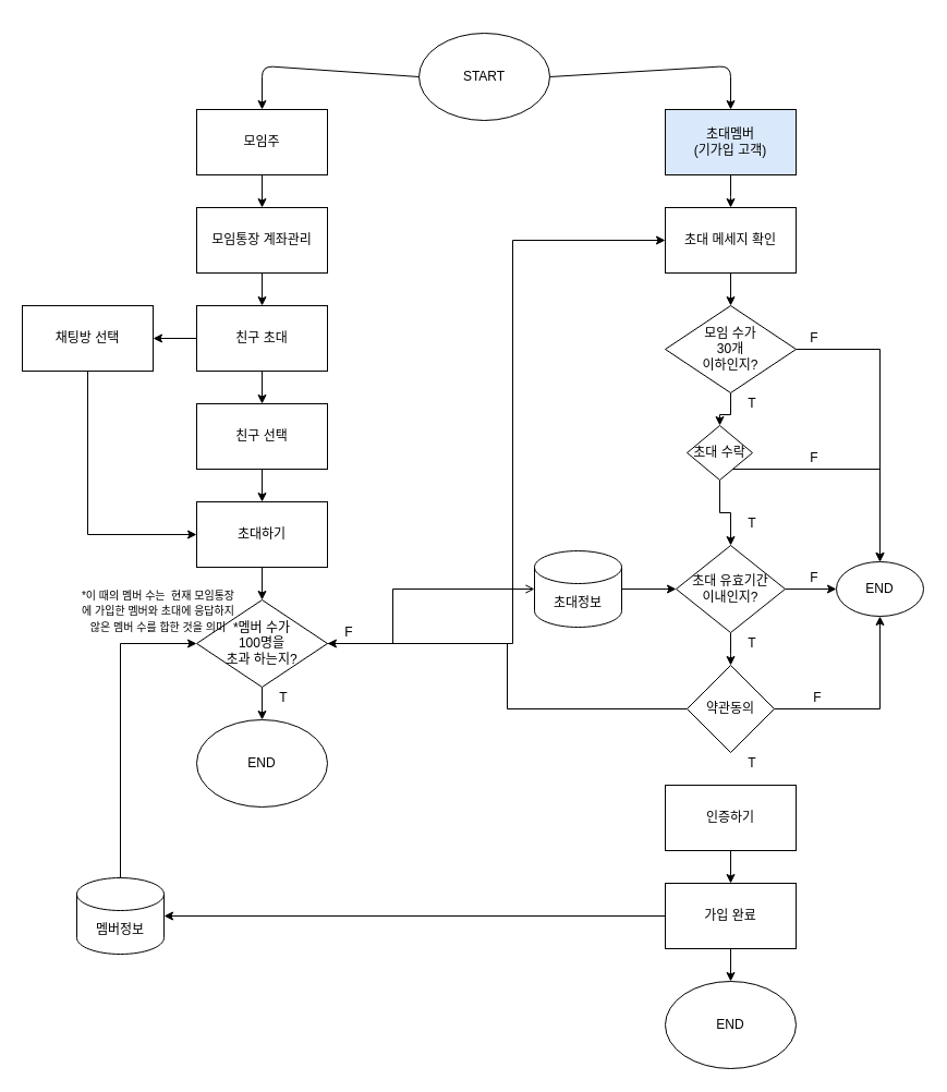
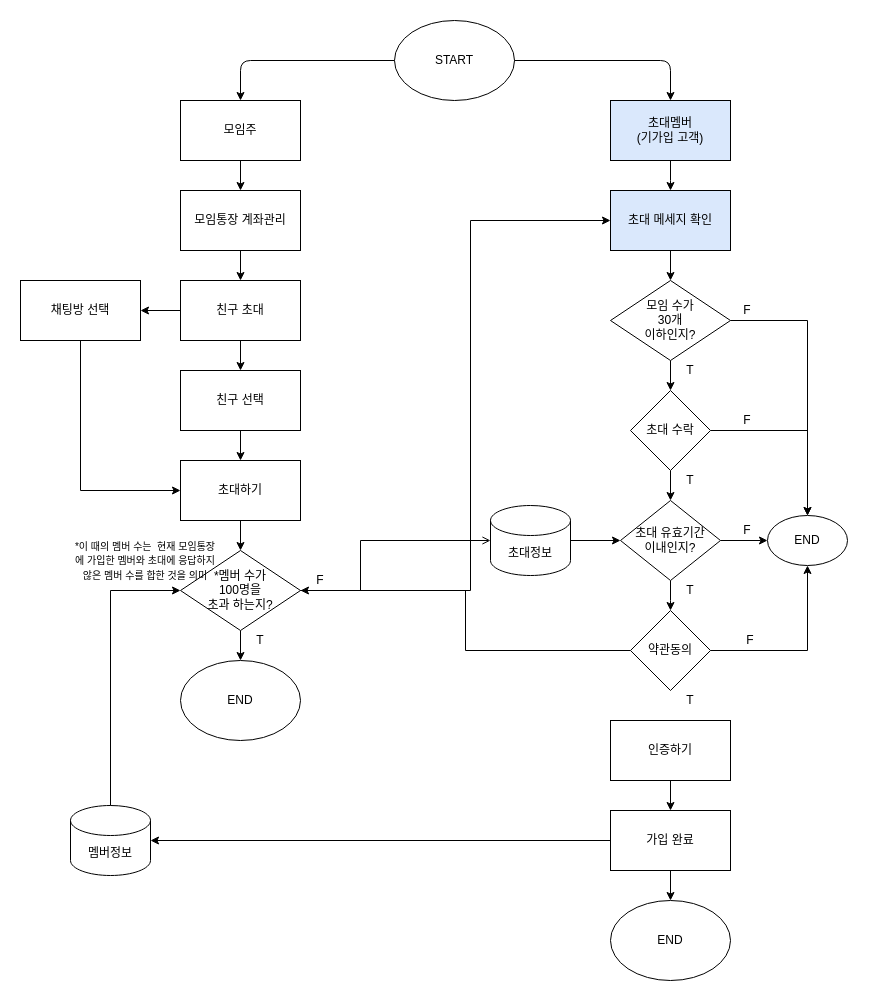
  <mxCell id="0" />
  <mxCell id="1" parent="0" />
- <mxCell id="2" value="START" style="ellipse;whiteSpace=wrap;html=1;" vertex="1" parent="1"><mxGeometry x="384" y="30" width="120" height="80" as="geometry" /></mxCell>
+ <mxCell id="2" value="START" style="ellipse;whiteSpace=wrap;html=1;" vertex="1" parent="1"><mxGeometry x="394" y="20" width="120" height="80" as="geometry" /></mxCell>
  <mxCell id="3" value="" style="edgeStyle=orthogonalEdgeStyle;rounded=0;orthogonalLoop=1;jettySize=auto;html=1;" edge="1" parent="1" source="4" target="10"><mxGeometry relative="1" as="geometry" /></mxCell>
  <mxCell id="4" value="모임주" style="rounded=0;whiteSpace=wrap;html=1;" vertex="1" parent="1"><mxGeometry x="180" y="100" width="120" height="60" as="geometry" /></mxCell>
  <mxCell id="5" value="" style="edgeStyle=orthogonalEdgeStyle;rounded=0;orthogonalLoop=1;jettySize=auto;html=1;" edge="1" parent="1" source="6"><mxGeometry relative="1" as="geometry"><mxPoint x="670" y="190" as="targetPoint" /></mxGeometry></mxCell>
  <mxCell id="6" value="초대멤버&lt;br&gt;(기가입 고객)" style="rounded=0;whiteSpace=wrap;html=1;fillColor=#dae8fc;" vertex="1" parent="1"><mxGeometry x="610" y="100" width="120" height="60" as="geometry" /></mxCell>
  <mxCell id="7" value="" style="endArrow=classic;html=1;exitX=0;exitY=0.5;exitDx=0;exitDy=0;entryX=0.5;entryY=0;entryDx=0;entryDy=0;" edge="1" parent="1" source="2" target="4"><mxGeometry width="50" height="50" relative="1" as="geometry"><mxPoint x="420" y="330" as="sourcePoint" /><mxPoint x="470" y="280" as="targetPoint" /><Array as="points"><mxPoint x="240" y="60" /></Array></mxGeometry></mxCell>
  <mxCell id="8" value="" style="endArrow=classic;html=1;exitX=1;exitY=0.5;exitDx=0;exitDy=0;entryX=0.5;entryY=0;entryDx=0;entryDy=0;" edge="1" parent="1" source="2" target="6"><mxGeometry width="50" height="50" relative="1" as="geometry"><mxPoint x="420" y="330" as="sourcePoint" /><mxPoint x="470" y="280" as="targetPoint" /><Array as="points"><mxPoint x="670" y="60" /></Array></mxGeometry></mxCell>
  <mxCell id="9" value="" style="edgeStyle=orthogonalEdgeStyle;rounded=0;orthogonalLoop=1;jettySize=auto;html=1;" edge="1" parent="1" source="10" target="13"><mxGeometry relative="1" as="geometry" /></mxCell>
  <mxCell id="10" value="모임통장 계좌관리" style="rounded=0;whiteSpace=wrap;html=1;" vertex="1" parent="1"><mxGeometry x="180" y="190" width="120" height="60" as="geometry" /></mxCell>
  <mxCell id="11" value="" style="edgeStyle=orthogonalEdgeStyle;rounded=0;orthogonalLoop=1;jettySize=auto;html=1;" edge="1" parent="1" source="13" target="15"><mxGeometry relative="1" as="geometry" /></mxCell>
  <mxCell id="12" value="" style="edgeStyle=orthogonalEdgeStyle;rounded=0;orthogonalLoop=1;jettySize=auto;html=1;" edge="1" parent="1" source="13" target="16"><mxGeometry relative="1" as="geometry" /></mxCell>
  <mxCell id="13" value="친구 초대" style="rounded=0;whiteSpace=wrap;html=1;" vertex="1" parent="1"><mxGeometry x="180" y="280" width="120" height="60" as="geometry" /></mxCell>
  <mxCell id="14" value="" style="edgeStyle=orthogonalEdgeStyle;rounded=0;orthogonalLoop=1;jettySize=auto;html=1;" edge="1" parent="1" source="15" target="19"><mxGeometry relative="1" as="geometry" /></mxCell>
  <mxCell id="15" value="친구 선택" style="whiteSpace=wrap;html=1;rounded=0;" vertex="1" parent="1"><mxGeometry x="180" y="370" width="120" height="60" as="geometry" /></mxCell>
  <mxCell id="16" value="채팅방 선택" style="whiteSpace=wrap;html=1;rounded=0;" vertex="1" parent="1"><mxGeometry y="280" width="120" height="60" as="geometry" x="20" /></mxCell>
  <mxCell id="17" value="" style="edgeStyle=orthogonalEdgeStyle;rounded=0;orthogonalLoop=1;jettySize=auto;html=1;entryX=0;entryY=0.5;entryDx=0;entryDy=0;exitX=1;exitY=0.5;exitDx=0;exitDy=0;" edge="1" parent="1" source="45" target="41"><mxGeometry relative="1" as="geometry"><mxPoint x="610" y="230" as="targetPoint" /><Array as="points"><mxPoint x="470" y="590" /><mxPoint x="470" y="220" /></Array></mxGeometry></mxCell>
  <mxCell id="18" value="" style="edgeStyle=orthogonalEdgeStyle;rounded=0;orthogonalLoop=1;jettySize=auto;html=1;" edge="1" parent="1" source="19" target="45"><mxGeometry relative="1" as="geometry" /></mxCell>
  <mxCell id="19" value="초대하기" style="whiteSpace=wrap;html=1;rounded=0;" vertex="1" parent="1"><mxGeometry x="180" y="460" width="120" height="60" as="geometry" /></mxCell>
  <mxCell id="20" value="" style="endArrow=classic;html=1;exitX=0.5;exitY=1;exitDx=0;exitDy=0;entryX=0;entryY=0.5;entryDx=0;entryDy=0;rounded=0;" edge="1" parent="1" source="16" target="19"><mxGeometry width="50" height="50" relative="1" as="geometry"><mxPoint x="440" y="410" as="sourcePoint" /><mxPoint x="490" y="360" as="targetPoint" /><Array as="points"><mxPoint x="80" y="490" /></Array></mxGeometry></mxCell>
  <mxCell id="21" value="" style="edgeStyle=orthogonalEdgeStyle;rounded=0;orthogonalLoop=1;jettySize=auto;html=1;" edge="1" parent="1" source="23" target="26"><mxGeometry relative="1" as="geometry" /></mxCell>
  <mxCell id="22" value="" style="edgeStyle=orthogonalEdgeStyle;rounded=0;orthogonalLoop=1;jettySize=auto;html=1;entryX=0.5;entryY=0;entryDx=0;entryDy=0;" edge="1" parent="1" source="23" target="27"><mxGeometry relative="1" as="geometry"><Array as="points"><mxPoint x="807" y="430" /></Array></mxGeometry></mxCell>
- <mxCell id="23" value="초대 수락" style="rhombus;whiteSpace=wrap;html=1;" vertex="1" parent="1"><mxGeometry x="630" y="390" width="60" height="50" as="geometry" /></mxCell>
+ <mxCell id="23" value="초대 수락" style="rhombus;whiteSpace=wrap;html=1;" vertex="1" parent="1"><mxGeometry x="630" y="390" width="80" height="80" as="geometry" /></mxCell>
  <mxCell id="24" value="" style="edgeStyle=orthogonalEdgeStyle;rounded=0;orthogonalLoop=1;jettySize=auto;html=1;entryX=0;entryY=0.5;entryDx=0;entryDy=0;" edge="1" parent="1" source="26" target="27"><mxGeometry relative="1" as="geometry"><Array as="points"><mxPoint x="760" y="540" /><mxPoint x="760" y="540" /></Array></mxGeometry></mxCell>
  <mxCell id="25" value="" style="edgeStyle=orthogonalEdgeStyle;rounded=0;orthogonalLoop=1;jettySize=auto;html=1;" edge="1" parent="1" source="26"><mxGeometry relative="1" as="geometry"><mxPoint x="670" y="610" as="targetPoint" /></mxGeometry></mxCell>
  <mxCell id="26" value="초대&amp;nbsp;유효기간&lt;br&gt;이내인지?" style="rhombus;whiteSpace=wrap;html=1;" vertex="1" parent="1"><mxGeometry x="620" y="500" width="100" height="80" as="geometry" /></mxCell>
  <mxCell id="27" value="END" style="ellipse;whiteSpace=wrap;html=1;" vertex="1" parent="1"><mxGeometry x="767" y="515" width="80" height="50" as="geometry" /></mxCell>
  <mxCell id="28" value="F" style="text;html=1;strokeColor=none;fillColor=none;align=center;verticalAlign=middle;whiteSpace=wrap;rounded=0;" vertex="1" parent="1"><mxGeometry x="727" y="410" width="40" height="20" as="geometry" /></mxCell>
  <mxCell id="29" value="T" style="text;html=1;strokeColor=none;fillColor=none;align=center;verticalAlign=middle;whiteSpace=wrap;rounded=0;" vertex="1" parent="1"><mxGeometry x="670" y="470" width="40" height="20" as="geometry" /></mxCell>
  <mxCell id="30" value="F" style="text;html=1;strokeColor=none;fillColor=none;align=center;verticalAlign=middle;whiteSpace=wrap;rounded=0;" vertex="1" parent="1"><mxGeometry x="727" y="520" width="40" height="20" as="geometry" /></mxCell>
  <mxCell id="31" value="" style="edgeStyle=orthogonalEdgeStyle;rounded=0;orthogonalLoop=1;jettySize=auto;html=1;" edge="1" parent="1" source="32" target="45"><mxGeometry relative="1" as="geometry" /></mxCell>
  <mxCell id="32" value="약관동의" style="rhombus;whiteSpace=wrap;html=1;" vertex="1" parent="1"><mxGeometry x="630" y="610" width="80" height="80" as="geometry" /></mxCell>
  <mxCell id="33" value="" style="endArrow=classic;html=1;exitX=1;exitY=0.5;exitDx=0;exitDy=0;entryX=0.5;entryY=1;entryDx=0;entryDy=0;rounded=0;" edge="1" parent="1" source="32" target="27"><mxGeometry width="50" height="50" relative="1" as="geometry"><mxPoint x="480" y="650" as="sourcePoint" /><mxPoint x="530" y="600" as="targetPoint" /><Array as="points"><mxPoint x="807" y="650" /></Array></mxGeometry></mxCell>
  <mxCell id="34" value="T" style="text;html=1;strokeColor=none;fillColor=none;align=center;verticalAlign=middle;whiteSpace=wrap;rounded=0;" vertex="1" parent="1"><mxGeometry x="670" y="580" width="40" height="20" as="geometry" /></mxCell>
  <mxCell id="35" value="" style="edgeStyle=orthogonalEdgeStyle;rounded=0;orthogonalLoop=1;jettySize=auto;html=1;" edge="1" parent="1" source="36" target="39"><mxGeometry relative="1" as="geometry" /></mxCell>
  <mxCell id="36" value="인증하기" style="whiteSpace=wrap;html=1;" vertex="1" parent="1"><mxGeometry x="610" y="720" width="120" height="60" as="geometry" /></mxCell>
  <mxCell id="37" value="" style="edgeStyle=orthogonalEdgeStyle;rounded=0;orthogonalLoop=1;jettySize=auto;html=1;" edge="1" parent="1" source="39" target="55"><mxGeometry relative="1" as="geometry" /></mxCell>
  <mxCell id="38" value="" style="edgeStyle=orthogonalEdgeStyle;rounded=0;orthogonalLoop=1;jettySize=auto;html=1;entryX=1;entryY=0.5;entryDx=0;entryDy=0;entryPerimeter=0;" edge="1" parent="1" source="39" target="59"><mxGeometry relative="1" as="geometry"><mxPoint x="500" y="840" as="targetPoint" /></mxGeometry></mxCell>
  <mxCell id="39" value="가입 완료" style="whiteSpace=wrap;html=1;" vertex="1" parent="1"><mxGeometry x="610" y="810" width="120" height="60" as="geometry" /></mxCell>
  <mxCell id="40" value="" style="edgeStyle=orthogonalEdgeStyle;rounded=0;orthogonalLoop=1;jettySize=auto;html=1;" edge="1" parent="1" source="41" target="50"><mxGeometry relative="1" as="geometry" /></mxCell>
- <mxCell id="41" value="초대 메세지 확인" style="rounded=0;whiteSpace=wrap;html=1;" vertex="1" parent="1"><mxGeometry x="610" y="190" width="120" height="60" as="geometry" /></mxCell>
+ <mxCell id="41" value="초대 메세지 확인" style="rounded=0;whiteSpace=wrap;html=1;fillColor=#dae8fc;" vertex="1" parent="1"><mxGeometry x="610" y="190" width="120" height="60" as="geometry" /></mxCell>
  <mxCell id="42" value="T" style="text;html=1;strokeColor=none;fillColor=none;align=center;verticalAlign=middle;whiteSpace=wrap;rounded=0;" vertex="1" parent="1"><mxGeometry x="670" y="690" width="40" height="20" as="geometry" /></mxCell>
  <mxCell id="43" value="F" style="text;html=1;strokeColor=none;fillColor=none;align=center;verticalAlign=middle;whiteSpace=wrap;rounded=0;" vertex="1" parent="1"><mxGeometry x="730" y="630" width="40" height="20" as="geometry" /></mxCell>
  <mxCell id="44" value="" style="edgeStyle=orthogonalEdgeStyle;rounded=0;orthogonalLoop=1;jettySize=auto;html=1;" edge="1" parent="1" source="45" target="46"><mxGeometry relative="1" as="geometry" /></mxCell>
  <mxCell id="45" value="*멤버 수가&lt;br&gt;100명을&lt;br&gt;초과 하는지?" style="rhombus;whiteSpace=wrap;html=1;rounded=0;" vertex="1" parent="1"><mxGeometry x="180" y="550" width="120" height="80" as="geometry" /></mxCell>
  <mxCell id="46" value="END" style="ellipse;whiteSpace=wrap;html=1;rounded=0;" vertex="1" parent="1"><mxGeometry x="180" y="660" width="120" height="80" as="geometry" /></mxCell>
  <mxCell id="47" value="F" style="text;html=1;strokeColor=none;fillColor=none;align=center;verticalAlign=middle;whiteSpace=wrap;rounded=0;" vertex="1" parent="1"><mxGeometry x="300" y="570" width="40" height="20" as="geometry" /></mxCell>
  <mxCell id="48" value="T" style="text;html=1;strokeColor=none;fillColor=none;align=center;verticalAlign=middle;whiteSpace=wrap;rounded=0;" vertex="1" parent="1"><mxGeometry x="240" y="630" width="40" height="20" as="geometry" /></mxCell>
  <mxCell id="49" value="" style="edgeStyle=orthogonalEdgeStyle;rounded=0;orthogonalLoop=1;jettySize=auto;html=1;" edge="1" parent="1" source="50" target="23"><mxGeometry relative="1" as="geometry" /></mxCell>
  <mxCell id="50" value="모임 수가&lt;br&gt;30개 &lt;br&gt;이하인지?" style="rhombus;whiteSpace=wrap;html=1;" vertex="1" parent="1"><mxGeometry x="610" y="280" width="120" height="80" as="geometry" /></mxCell>
  <mxCell id="51" value="" style="endArrow=classic;html=1;exitX=1;exitY=0.5;exitDx=0;exitDy=0;entryX=0.5;entryY=0;entryDx=0;entryDy=0;rounded=0;" edge="1" parent="1" source="50" target="27"><mxGeometry width="50" height="50" relative="1" as="geometry"><mxPoint x="540" y="480" as="sourcePoint" /><mxPoint x="590" y="430" as="targetPoint" /><Array as="points"><mxPoint x="807" y="320" /></Array></mxGeometry></mxCell>
  <mxCell id="52" value="F" style="text;html=1;strokeColor=none;fillColor=none;align=center;verticalAlign=middle;whiteSpace=wrap;rounded=0;" vertex="1" parent="1"><mxGeometry x="727" y="300" width="40" height="20" as="geometry" /></mxCell>
  <mxCell id="53" value="T" style="text;html=1;strokeColor=none;fillColor=none;align=center;verticalAlign=middle;whiteSpace=wrap;rounded=0;" vertex="1" parent="1"><mxGeometry x="670" y="360" width="40" height="20" as="geometry" /></mxCell>
  <mxCell id="54" value="&lt;font style=&quot;font-size: 10px&quot;&gt;*이 때의 멤버 수는 &amp;nbsp;현재 모임통장에 가입한 멤버와 초대에 응답하지 않은 멤버 수를 합한 것을 의미&lt;/font&gt;" style="text;html=1;strokeColor=none;fillColor=none;align=center;verticalAlign=middle;whiteSpace=wrap;rounded=0;" vertex="1" parent="1"><mxGeometry x="70" y="550" width="150" height="20" as="geometry" /></mxCell>
  <mxCell id="55" value="END" style="ellipse;whiteSpace=wrap;html=1;rounded=0;" vertex="1" parent="1"><mxGeometry x="610" y="900" width="120" height="80" as="geometry" /></mxCell>
  <mxCell id="56" value="" style="edgeStyle=orthogonalEdgeStyle;rounded=0;orthogonalLoop=1;jettySize=auto;html=1;" edge="1" parent="1" source="57" target="26"><mxGeometry relative="1" as="geometry" /></mxCell>
  <mxCell id="57" value="초대정보" style="shape=cylinder3;whiteSpace=wrap;html=1;boundedLbl=1;backgroundOutline=1;size=15;" vertex="1" parent="1"><mxGeometry x="490" y="505" width="80" height="70" as="geometry" /></mxCell>
  <mxCell id="58" value="" style="endArrow=open;html=1;entryX=0;entryY=0.5;entryDx=0;entryDy=0;entryPerimeter=0;exitX=1;exitY=0.5;exitDx=0;exitDy=0;rounded=0;" edge="1" parent="1" source="45" target="57"><mxGeometry width="50" height="50" relative="1" as="geometry"><mxPoint x="450" y="610" as="sourcePoint" /><mxPoint x="500" y="560" as="targetPoint" /><Array as="points"><mxPoint x="360" y="590" /><mxPoint x="360" y="540" /></Array></mxGeometry></mxCell>
  <mxCell id="59" value="멤버정보" style="shape=cylinder3;whiteSpace=wrap;html=1;boundedLbl=1;backgroundOutline=1;size=15;" vertex="1" parent="1"><mxGeometry x="70" y="805" width="80" height="70" as="geometry" /></mxCell>
  <mxCell id="60" value="" style="endArrow=classic;html=1;exitX=0.5;exitY=0;exitDx=0;exitDy=0;exitPerimeter=0;entryX=0;entryY=0.5;entryDx=0;entryDy=0;rounded=0;" edge="1" parent="1" source="59" target="45"><mxGeometry width="50" height="50" relative="1" as="geometry"><mxPoint x="350" y="670" as="sourcePoint" /><mxPoint x="400" y="620" as="targetPoint" /><Array as="points"><mxPoint x="110" y="590" /></Array></mxGeometry></mxCell>
